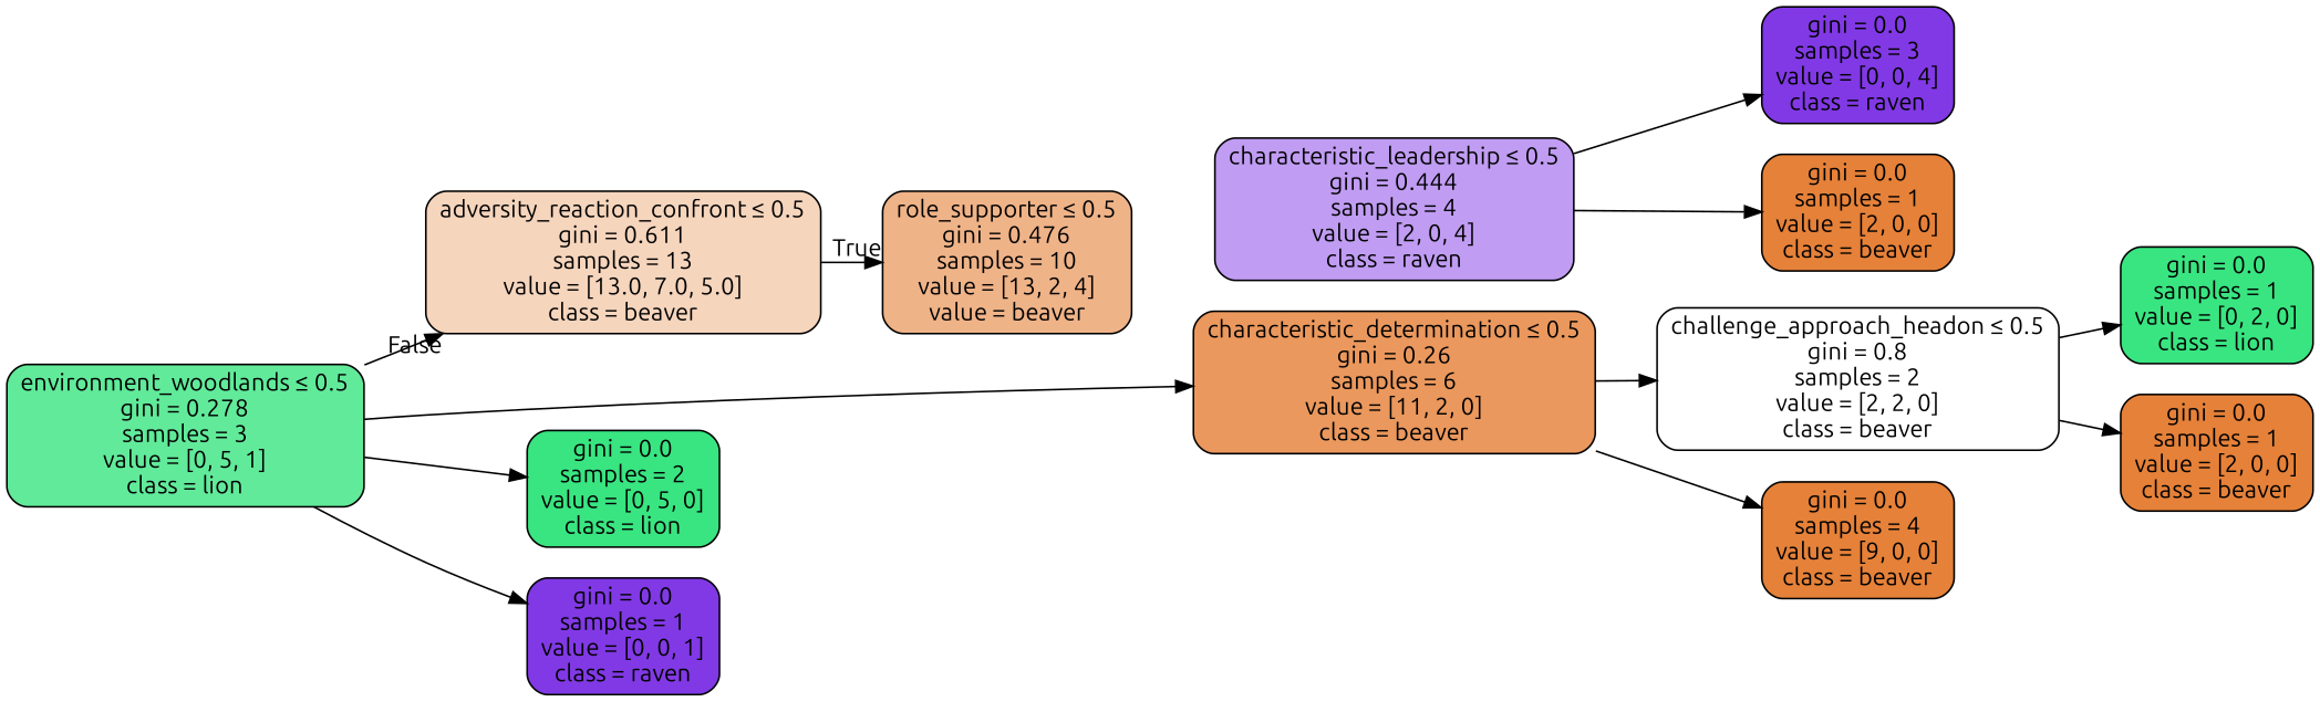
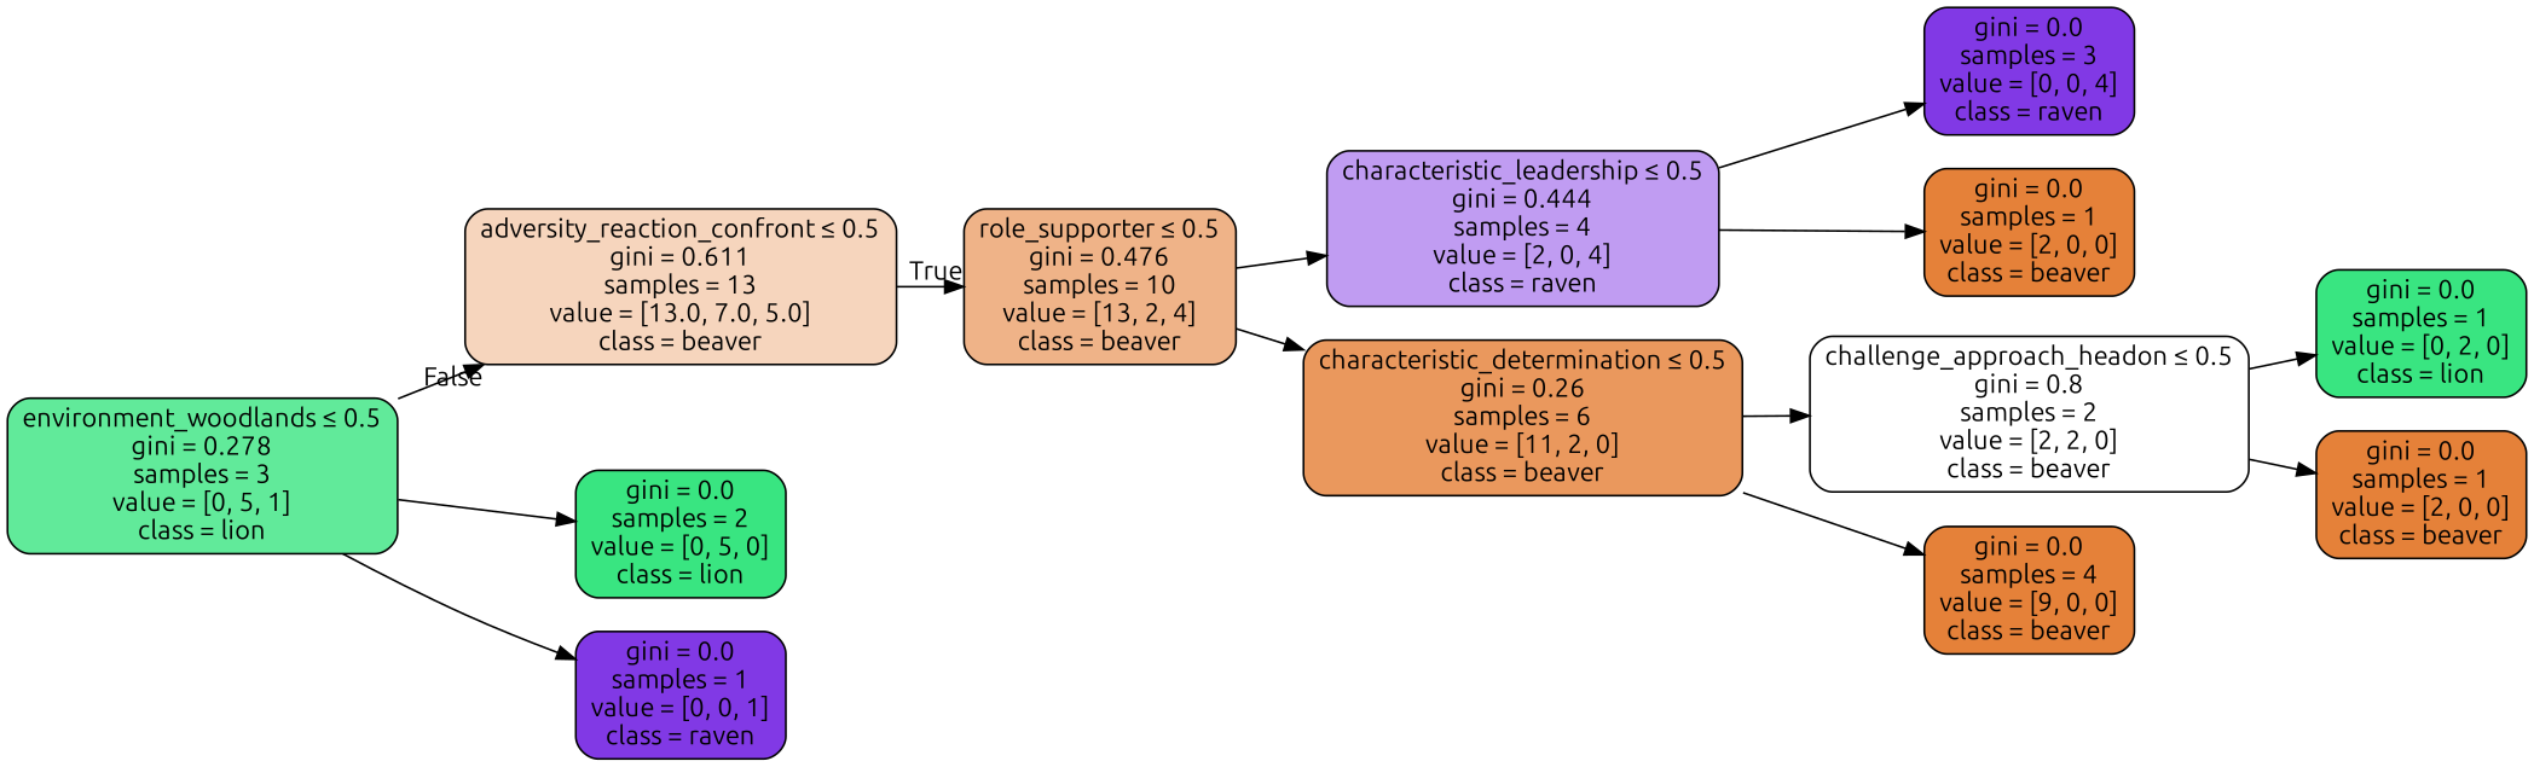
  digraph {
    fontname=Ubuntu
    rankdir=LR
    node [color=black fillcolor="#e58139" fontname=Ubuntu shape=box style="filled, rounded"]
    edge [fontname=Ubuntu]
    n1 [fillcolor="#f6d5bd" label=<adversity_reaction_confront &le; 0.5<br/>gini = 0.611<br/>samples = 13<br/>value = [13.0, 7.0, 5.0]<br/>class = beaver>]
-   n2 [fillcolor="#efb388" label=<role_supporter &le; 0.5<br/>gini = 0.476<br/>samples = 10<br/>value = [13, 2, 4]<br/>value = beaver>]
+   n2 [fillcolor="#efb388" label=<role_supporter &le; 0.5<br/>gini = 0.476<br/>samples = 10<br/>value = [13, 2, 4]<br/>class = beaver>]
    n3 [fillcolor="#c09cf2" label=<characteristic_leadership &le; 0.5<br/>gini = 0.444<br/>samples = 4<br/>value = [2, 0, 4]<br/>class = raven>]
    n4 [fillcolor="#ea985d" label=<characteristic_determination &le; 0.5<br/>gini = 0.26<br/>samples = 6<br/>value = [11, 2, 0]<br/>class = beaver>]
    n5 [fillcolor="#61ea9a" label=<environment_woodlands &le; 0.5<br/>gini = 0.278<br/>samples = 3<br/>value = [0, 5, 1]<br/>class = lion>]
    n6 [fillcolor="#39e581" label=<gini = 0.0<br/>samples = 2<br/>value = [0, 5, 0]<br/>class = lion>]
    n7 [fillcolor="#8139e5" label=<gini = 0.0<br/>samples = 1<br/>value = [0, 0, 1]<br/>class = raven>]
    n8 [fillcolor="#8139e5" label=<gini = 0.0<br/>samples = 3<br/>value = [0, 0, 4]<br/>class = raven>]
    n9 [label=<gini = 0.0<br/>samples = 1<br/>value = [2, 0, 0]<br/>class = beaver>]
    n10 [fillcolor="#ffffff" label=<challenge_approach_headon &le; 0.5<br/>gini = 0.8<br/>samples = 2<br/>value = [2, 2, 0]<br/>class = beaver>]
    n11 [label=<gini = 0.0<br/>samples = 4<br/>value = [9, 0, 0]<br/>class = beaver>]
    n12 [fillcolor="#39e581" label=<gini = 0.0<br/>samples = 1<br/>value = [0, 2, 0]<br/>class = lion>]
    n13 [label=<gini = 0.0<br/>samples = 1<br/>value = [2, 0, 0]<br/>class = beaver>]
    n1 -> n2 [headlabel=True labelangle=45 labeldistance=2.5]
-   n5 -> n4
+   n2 -> n3
+   n2 -> n4
    n3 -> n8
    n3 -> n9
    n4 -> n10
    n4 -> n11
    n5 -> n1 [headlabel=False labelangle=-45 labeldistance=2.5]
    n5 -> n6
    n5 -> n7
    n10 -> n12
    n10 -> n13
  }
